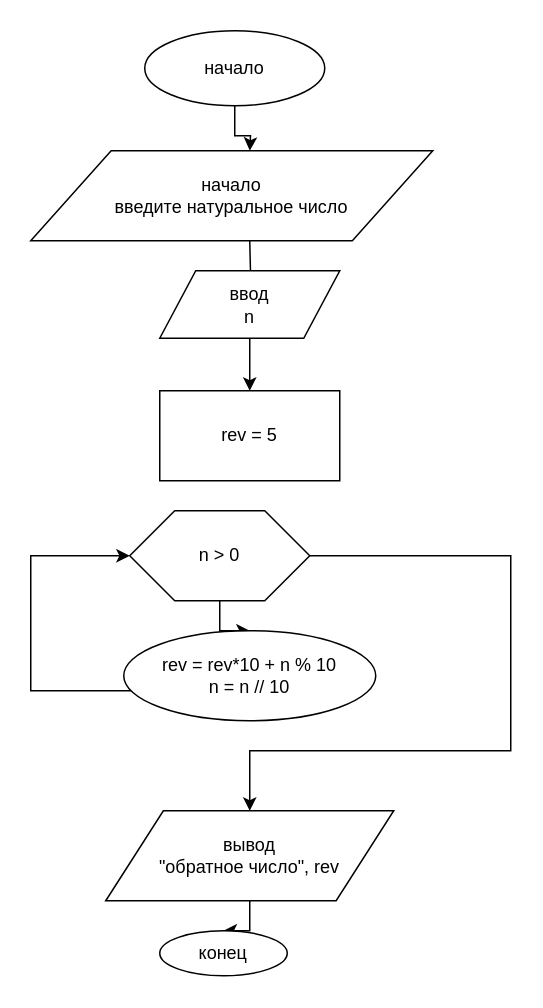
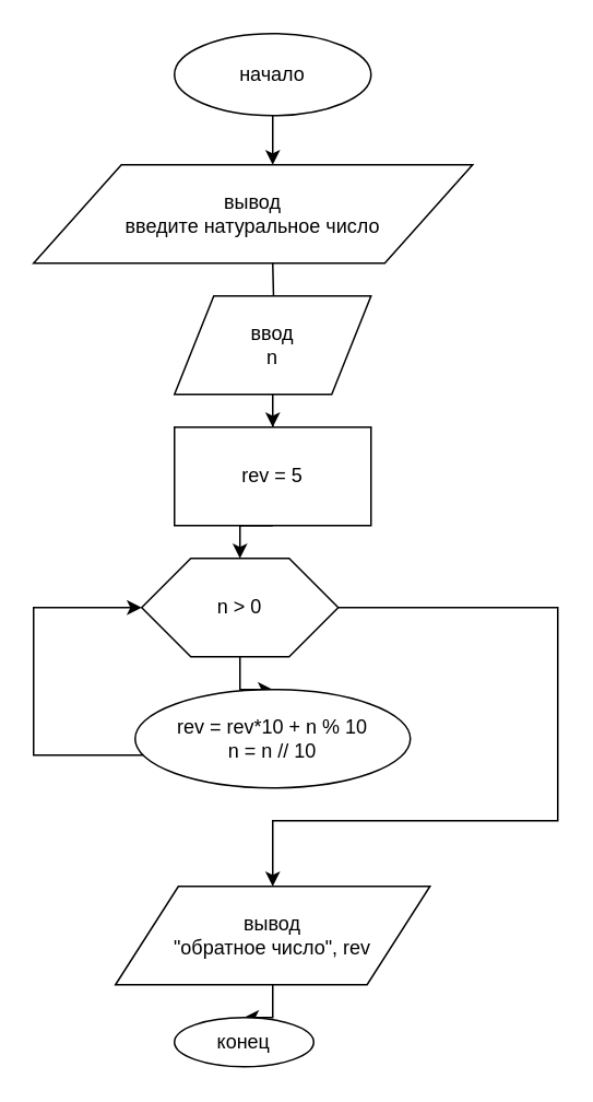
  <mxCell id="0" />
  <mxCell id="1" parent="0" />
  <mxCell id="2" value="" style="edgeStyle=orthogonalEdgeStyle;rounded=0;orthogonalLoop=1;jettySize=auto;html=1;" edge="1" parent="1" source="3"><mxGeometry relative="1" as="geometry"><mxPoint x="166" y="100" as="targetPoint" /></mxGeometry></mxCell>
- <mxCell id="3" value="начало" style="ellipse;whiteSpace=wrap;html=1;" vertex="1" parent="1"><mxGeometry x="96" y="20" width="120" height="50" as="geometry" /></mxCell>
+ <mxCell id="3" value="начало" style="ellipse;whiteSpace=wrap;html=1;" vertex="1" parent="1"><mxGeometry x="106" y="20" width="120" height="50" as="geometry" /></mxCell>
  <mxCell id="4" value="" style="edgeStyle=orthogonalEdgeStyle;rounded=0;orthogonalLoop=1;jettySize=auto;html=1;" edge="1" parent="1" target="7"><mxGeometry relative="1" as="geometry"><mxPoint x="166" y="160" as="sourcePoint" /></mxGeometry></mxCell>
- <mxCell id="5" value="&lt;div&gt;начало&lt;/div&gt;&lt;div&gt;введите натуральное число&lt;br&gt;&lt;/div&gt;" style="shape=parallelogram;perimeter=parallelogramPerimeter;whiteSpace=wrap;html=1;" vertex="1" parent="1"><mxGeometry x="20" y="100" width="268" height="60" as="geometry" /></mxCell>
+ <mxCell id="5" value="&lt;div&gt;вывод&lt;/div&gt;&lt;div&gt;введите натуральное число&lt;br&gt;&lt;/div&gt;" style="shape=parallelogram;perimeter=parallelogramPerimeter;whiteSpace=wrap;html=1;" vertex="1" parent="1"><mxGeometry x="20" y="100" width="268" height="60" as="geometry" /></mxCell>
  <mxCell id="6" style="edgeStyle=orthogonalEdgeStyle;rounded=0;orthogonalLoop=1;jettySize=auto;html=1;exitX=0.5;exitY=1;exitDx=0;exitDy=0;" edge="1" parent="1" source="7" target="12"><mxGeometry relative="1" as="geometry" /></mxCell>
- <mxCell id="7" value="&lt;div&gt;ввод&lt;/div&gt;&lt;div&gt;n&lt;br&gt;&lt;/div&gt;" style="shape=parallelogram;perimeter=parallelogramPerimeter;whiteSpace=wrap;html=1;" vertex="1" parent="1"><mxGeometry x="106" y="180" width="120" height="45" as="geometry" /></mxCell>
+ <mxCell id="7" value="&lt;div&gt;ввод&lt;/div&gt;&lt;div&gt;n&lt;br&gt;&lt;/div&gt;" style="shape=parallelogram;perimeter=parallelogramPerimeter;whiteSpace=wrap;html=1;" vertex="1" parent="1"><mxGeometry x="106" y="180" width="120" height="60" as="geometry" /></mxCell>
  <mxCell id="8" style="edgeStyle=orthogonalEdgeStyle;rounded=0;orthogonalLoop=1;jettySize=auto;html=1;exitX=0.5;exitY=1;exitDx=0;exitDy=0;" edge="1" parent="1" source="9" target="10"><mxGeometry relative="1" as="geometry" /></mxCell>
  <mxCell id="9" value="&lt;div&gt;вывод&lt;/div&gt;&lt;div&gt;&quot;обратное число&quot;, rev&lt;/div&gt;" style="shape=parallelogram;perimeter=parallelogramPerimeter;whiteSpace=wrap;html=1;" vertex="1" parent="1"><mxGeometry x="70" y="540" width="192" height="60" as="geometry" /></mxCell>
  <mxCell id="10" value="конец" style="ellipse;whiteSpace=wrap;html=1;" vertex="1" parent="1"><mxGeometry x="106" y="620" width="85" height="30" as="geometry" /></mxCell>
+ <mxCell id="11" style="edgeStyle=orthogonalEdgeStyle;rounded=0;orthogonalLoop=1;jettySize=auto;html=1;exitX=0.5;exitY=1;exitDx=0;exitDy=0;entryX=0.5;entryY=0;entryDx=0;entryDy=0;" edge="1" parent="1" source="12" target="15"><mxGeometry relative="1" as="geometry" /></mxCell>
  <mxCell id="12" value="rev = 5" style="rounded=0;whiteSpace=wrap;html=1;" vertex="1" parent="1"><mxGeometry x="106" y="260" width="120" height="60" as="geometry" /></mxCell>
  <mxCell id="13" value="" style="edgeStyle=orthogonalEdgeStyle;rounded=0;orthogonalLoop=1;jettySize=auto;html=1;" edge="1" parent="1" source="15" target="17"><mxGeometry relative="1" as="geometry" /></mxCell>
  <mxCell id="14" style="edgeStyle=orthogonalEdgeStyle;rounded=0;orthogonalLoop=1;jettySize=auto;html=1;exitX=1;exitY=0.5;exitDx=0;exitDy=0;" edge="1" parent="1" source="15" target="9"><mxGeometry relative="1" as="geometry"><mxPoint x="440" y="520" as="targetPoint" /><Array as="points"><mxPoint x="340" y="370" /><mxPoint x="340" y="500" /><mxPoint x="166" y="500" /></Array></mxGeometry></mxCell>
  <mxCell id="15" value="n &amp;gt; 0" style="shape=hexagon;perimeter=hexagonPerimeter2;whiteSpace=wrap;html=1;" vertex="1" parent="1"><mxGeometry x="86" y="340" width="120" height="60" as="geometry" /></mxCell>
  <mxCell id="16" style="edgeStyle=orthogonalEdgeStyle;rounded=0;orthogonalLoop=1;jettySize=auto;html=1;entryX=0;entryY=0.5;entryDx=0;entryDy=0;" edge="1" parent="1" source="17" target="15"><mxGeometry relative="1" as="geometry"><mxPoint x="50" y="370" as="targetPoint" /><Array as="points"><mxPoint x="20" y="460" /><mxPoint x="20" y="370" /></Array></mxGeometry></mxCell>
  <mxCell id="17" value="&lt;div&gt;rev = rev*10 + n % 10&lt;/div&gt;&lt;div&gt;n = n // 10&lt;br&gt;&lt;/div&gt;" style="ellipse;whiteSpace=wrap;html=1;" vertex="1" parent="1"><mxGeometry x="82" y="420" width="168" height="60" as="geometry" /></mxCell>
